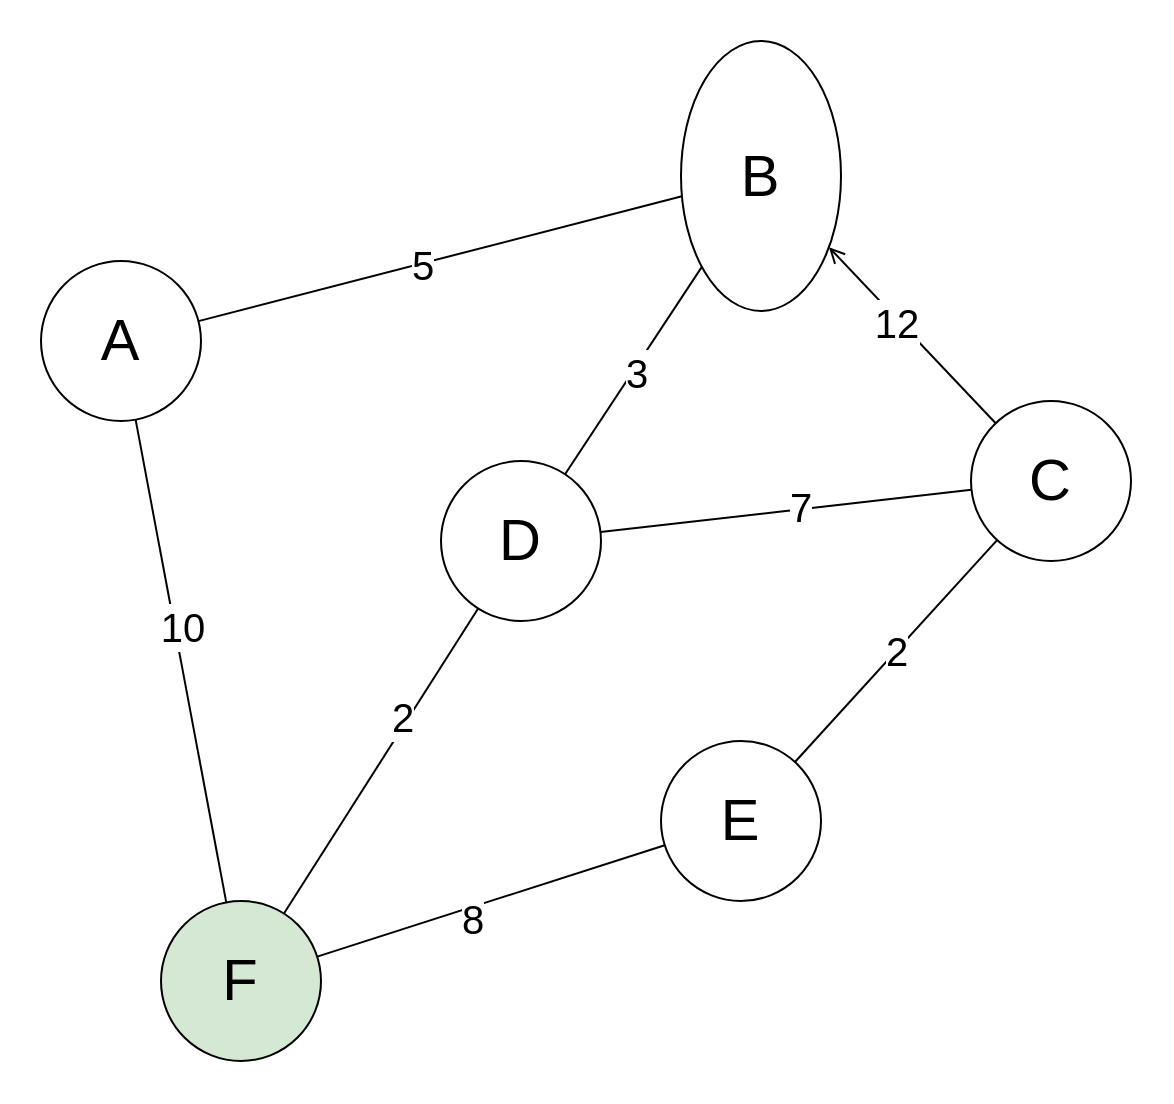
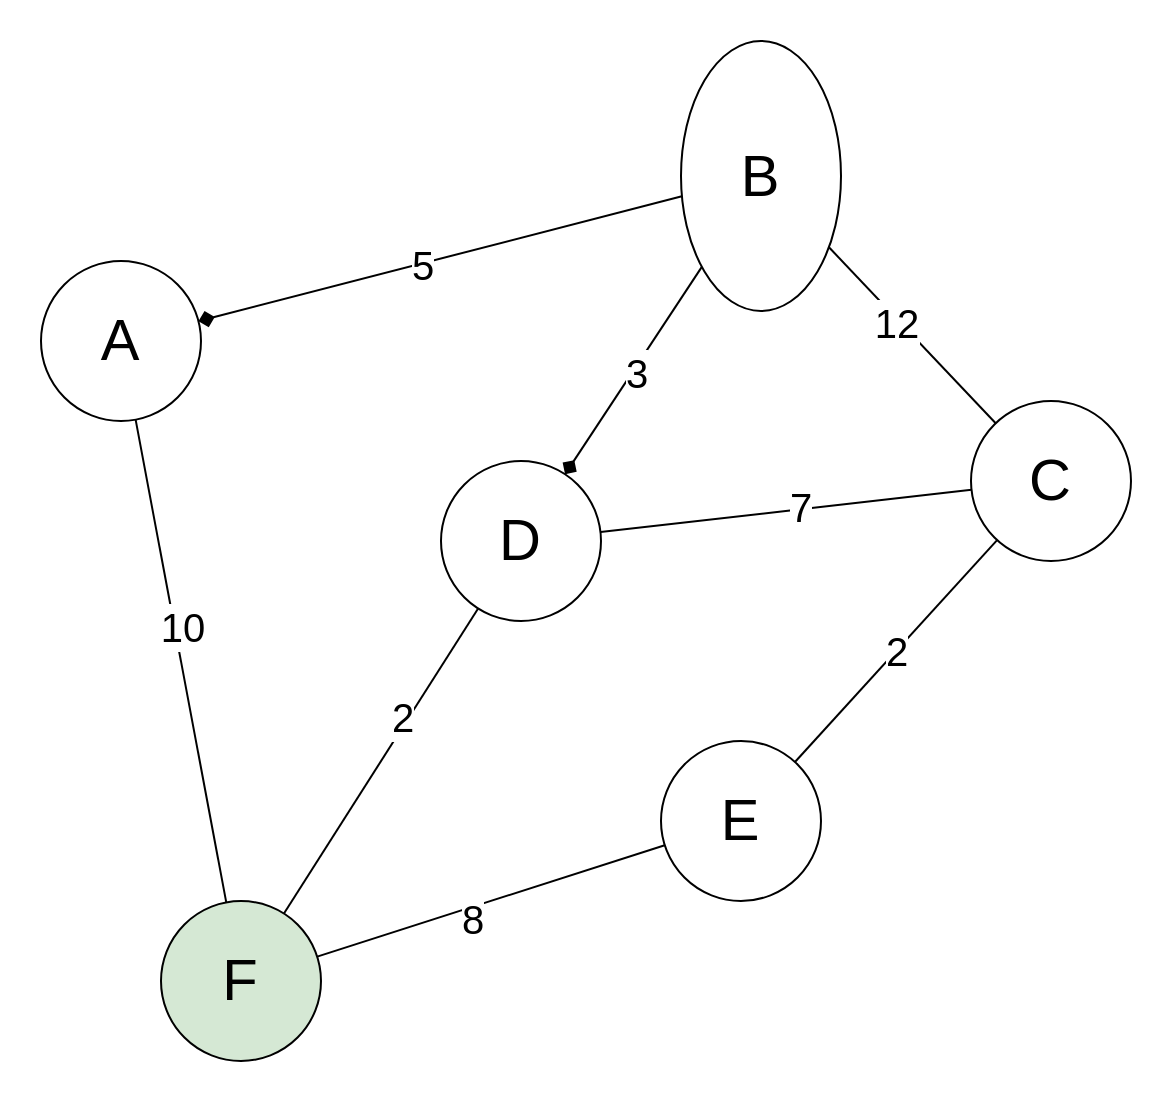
  <mxCell id="0" />
  <mxCell id="1" parent="0" />
  <mxCell id="2" value="&lt;span style=&quot;font-size: 29px;&quot;&gt;A&lt;/span&gt;" style="ellipse;whiteSpace=wrap;html=1;aspect=fixed;" vertex="1" parent="1"><mxGeometry x="20" y="130" width="80" height="80" as="geometry" /></mxCell>
  <mxCell id="3" value="&lt;span style=&quot;font-size: 29px;&quot;&gt;B&lt;/span&gt;" style="ellipse;whiteSpace=wrap;html=1;aspect=fixed;" vertex="1" parent="1"><mxGeometry x="340" y="20" width="80" height="135" as="geometry" /></mxCell>
  <mxCell id="4" value="&lt;font style=&quot;font-size: 29px;&quot;&gt;C&lt;/font&gt;" style="ellipse;whiteSpace=wrap;html=1;aspect=fixed;" vertex="1" parent="1"><mxGeometry x="485" y="200" width="80" height="80" as="geometry" /></mxCell>
  <mxCell id="5" value="&lt;font style=&quot;font-size: 29px;&quot;&gt;E&lt;/font&gt;" style="ellipse;whiteSpace=wrap;html=1;aspect=fixed;" vertex="1" parent="1"><mxGeometry x="330" y="370" width="80" height="80" as="geometry" /></mxCell>
  <mxCell id="6" value="&lt;font style=&quot;font-size: 29px;&quot;&gt;F&lt;/font&gt;" style="ellipse;whiteSpace=wrap;html=1;aspect=fixed;fillColor=#d5e8d4;" vertex="1" parent="1"><mxGeometry x="80" y="450" width="80" height="80" as="geometry" /></mxCell>
  <mxCell id="7" value="&lt;font style=&quot;font-size: 29px;&quot;&gt;D&lt;/font&gt;" style="ellipse;whiteSpace=wrap;html=1;aspect=fixed;" vertex="1" parent="1"><mxGeometry x="220" y="230" width="80" height="80" as="geometry" /></mxCell>
- <mxCell id="8" value="" style="endArrow=none;html=1;rounded=0;" edge="1" parent="1" source="3" target="2"><mxGeometry width="50" height="50" relative="1" as="geometry"><mxPoint x="190" y="250" as="sourcePoint" /><mxPoint x="240" y="200" as="targetPoint" /></mxGeometry></mxCell>
+ <mxCell id="8" value="" style="endArrow=diamond;html=1;rounded=0;" edge="1" parent="1" source="3" target="2"><mxGeometry width="50" height="50" relative="1" as="geometry"><mxPoint x="190" y="250" as="sourcePoint" /><mxPoint x="240" y="200" as="targetPoint" /></mxGeometry></mxCell>
  <mxCell id="9" value="&lt;font style=&quot;font-size: 20px;&quot;&gt;5&lt;/font&gt;" style="edgeLabel;html=1;align=center;verticalAlign=middle;resizable=0;points=[];" vertex="1" connectable="0" parent="8"><mxGeometry x="0.075" relative="1" as="geometry"><mxPoint as="offset" /></mxGeometry></mxCell>
  <mxCell id="10" value="" style="endArrow=none;html=1;rounded=0;" edge="1" parent="1" source="4" target="7"><mxGeometry width="50" height="50" relative="1" as="geometry"><mxPoint x="352" y="83" as="sourcePoint" /><mxPoint x="108" y="167" as="targetPoint" /></mxGeometry></mxCell>
  <mxCell id="11" value="&lt;span style=&quot;font-size: 20px;&quot;&gt;7&lt;/span&gt;" style="edgeLabel;html=1;align=center;verticalAlign=middle;resizable=0;points=[];" vertex="1" connectable="0" parent="10"><mxGeometry x="-0.08" y="-2" relative="1" as="geometry"><mxPoint as="offset" /></mxGeometry></mxCell>
- <mxCell id="12" value="" style="endArrow=open;html=1;rounded=0;" edge="1" parent="1" source="4" target="3"><mxGeometry width="50" height="50" relative="1" as="geometry"><mxPoint x="362" y="93" as="sourcePoint" /><mxPoint x="118" y="177" as="targetPoint" /></mxGeometry></mxCell>
+ <mxCell id="12" value="" style="endArrow=none;html=1;rounded=0;" edge="1" parent="1" source="4" target="3"><mxGeometry width="50" height="50" relative="1" as="geometry"><mxPoint x="362" y="93" as="sourcePoint" /><mxPoint x="118" y="177" as="targetPoint" /></mxGeometry></mxCell>
  <mxCell id="13" value="&lt;span style=&quot;font-size: 20px;&quot;&gt;12&lt;/span&gt;" style="edgeLabel;html=1;align=center;verticalAlign=middle;resizable=0;points=[];" vertex="1" connectable="0" parent="12"><mxGeometry x="0.164" y="2" relative="1" as="geometry"><mxPoint as="offset" /></mxGeometry></mxCell>
- <mxCell id="14" value="" style="endArrow=none;html=1;rounded=0;" edge="1" parent="1" source="3" target="7"><mxGeometry width="50" height="50" relative="1" as="geometry"><mxPoint x="372" y="103" as="sourcePoint" /><mxPoint x="128" y="187" as="targetPoint" /></mxGeometry></mxCell>
+ <mxCell id="14" value="" style="endArrow=diamond;html=1;rounded=0;" edge="1" parent="1" source="3" target="7"><mxGeometry width="50" height="50" relative="1" as="geometry"><mxPoint x="372" y="103" as="sourcePoint" /><mxPoint x="128" y="187" as="targetPoint" /></mxGeometry></mxCell>
  <mxCell id="15" value="&lt;span style=&quot;font-size: 20px;&quot;&gt;3&lt;/span&gt;" style="edgeLabel;html=1;align=center;verticalAlign=middle;resizable=0;points=[];" vertex="1" connectable="0" parent="14"><mxGeometry x="-0.002" y="2" relative="1" as="geometry"><mxPoint as="offset" /></mxGeometry></mxCell>
  <mxCell id="16" value="&lt;span style=&quot;font-size: 20px;&quot;&gt;2&lt;/span&gt;" style="endArrow=none;html=1;rounded=0;" edge="1" parent="1" source="5" target="4"><mxGeometry x="-0.003" width="50" height="50" relative="1" as="geometry"><mxPoint x="382" y="113" as="sourcePoint" /><mxPoint x="138" y="197" as="targetPoint" /><mxPoint as="offset" /></mxGeometry></mxCell>
  <mxCell id="17" value="" style="endArrow=none;html=1;rounded=0;" edge="1" parent="1" source="2" target="6"><mxGeometry width="50" height="50" relative="1" as="geometry"><mxPoint x="392" y="123" as="sourcePoint" /><mxPoint x="148" y="207" as="targetPoint" /></mxGeometry></mxCell>
  <mxCell id="18" value="&lt;span style=&quot;font-size: 20px;&quot;&gt;10&lt;/span&gt;" style="edgeLabel;html=1;align=center;verticalAlign=middle;resizable=0;points=[];" vertex="1" connectable="0" parent="17"><mxGeometry x="-0.135" y="4" relative="1" as="geometry"><mxPoint as="offset" /></mxGeometry></mxCell>
  <mxCell id="19" value="" style="endArrow=none;html=1;rounded=0;" edge="1" parent="1" source="7" target="6"><mxGeometry width="50" height="50" relative="1" as="geometry"><mxPoint x="402" y="133" as="sourcePoint" /><mxPoint x="158" y="217" as="targetPoint" /></mxGeometry></mxCell>
  <mxCell id="20" value="&lt;span style=&quot;font-size: 20px;&quot;&gt;2&lt;/span&gt;" style="edgeLabel;html=1;align=center;verticalAlign=middle;resizable=0;points=[];" vertex="1" connectable="0" parent="19"><mxGeometry x="-0.271" y="-3" relative="1" as="geometry"><mxPoint as="offset" /></mxGeometry></mxCell>
  <mxCell id="21" value="" style="endArrow=none;html=1;rounded=0;" edge="1" parent="1" source="5" target="6"><mxGeometry width="50" height="50" relative="1" as="geometry"><mxPoint x="412" y="143" as="sourcePoint" /><mxPoint x="168" y="227" as="targetPoint" /></mxGeometry></mxCell>
  <mxCell id="22" value="&lt;span style=&quot;font-size: 20px;&quot;&gt;8&lt;/span&gt;" style="edgeLabel;html=1;align=center;verticalAlign=middle;resizable=0;points=[];" vertex="1" connectable="0" parent="21"><mxGeometry x="0.131" y="5" relative="1" as="geometry"><mxPoint as="offset" /></mxGeometry></mxCell>
